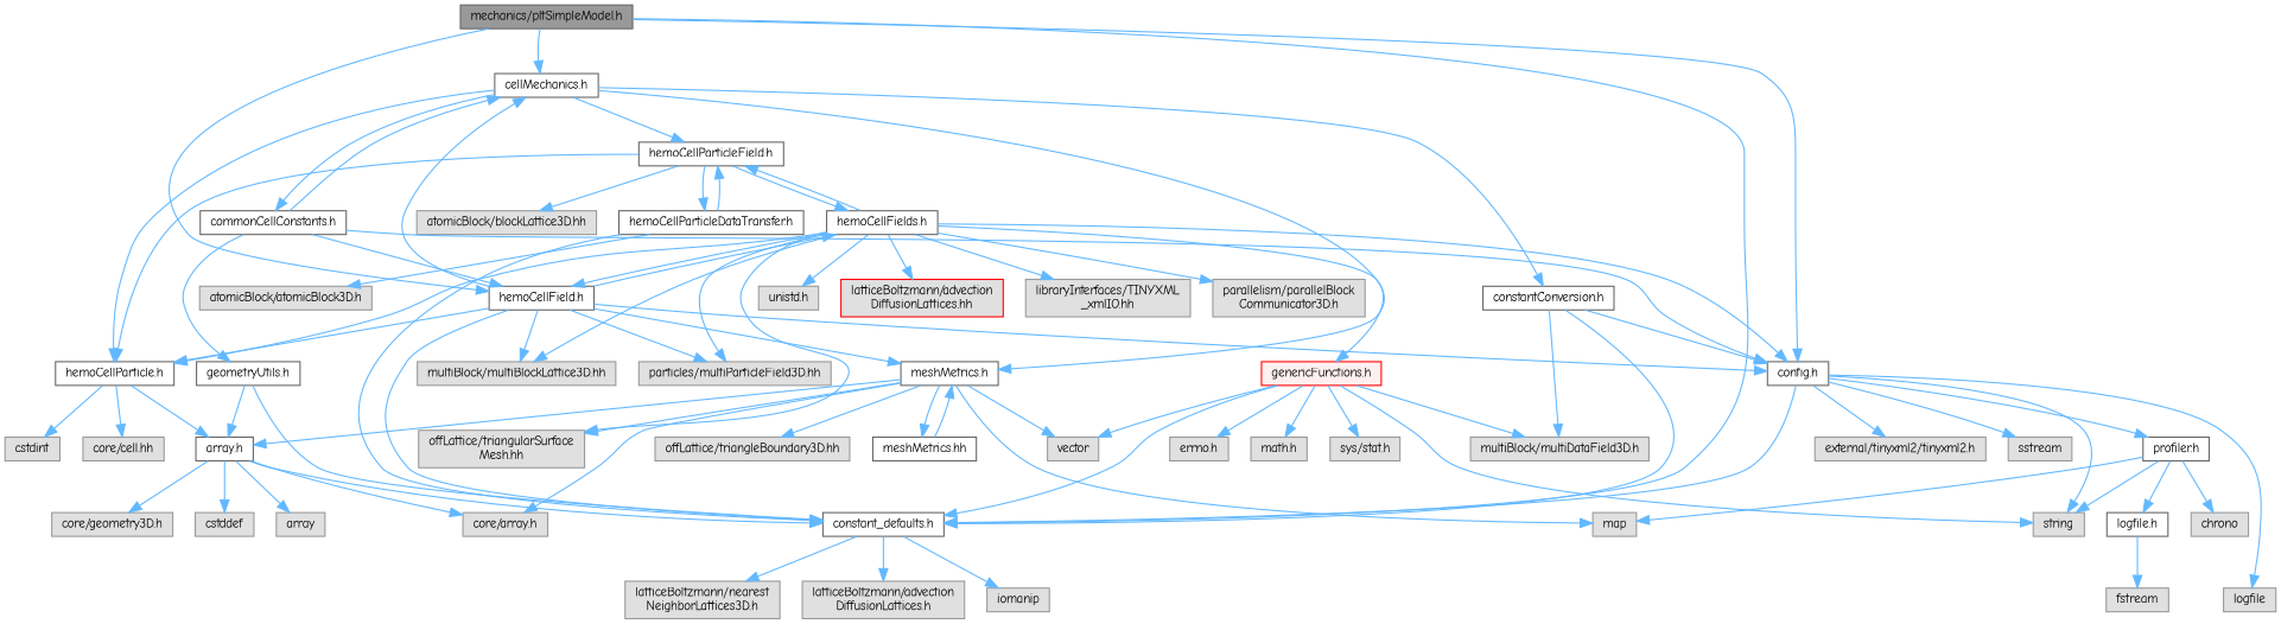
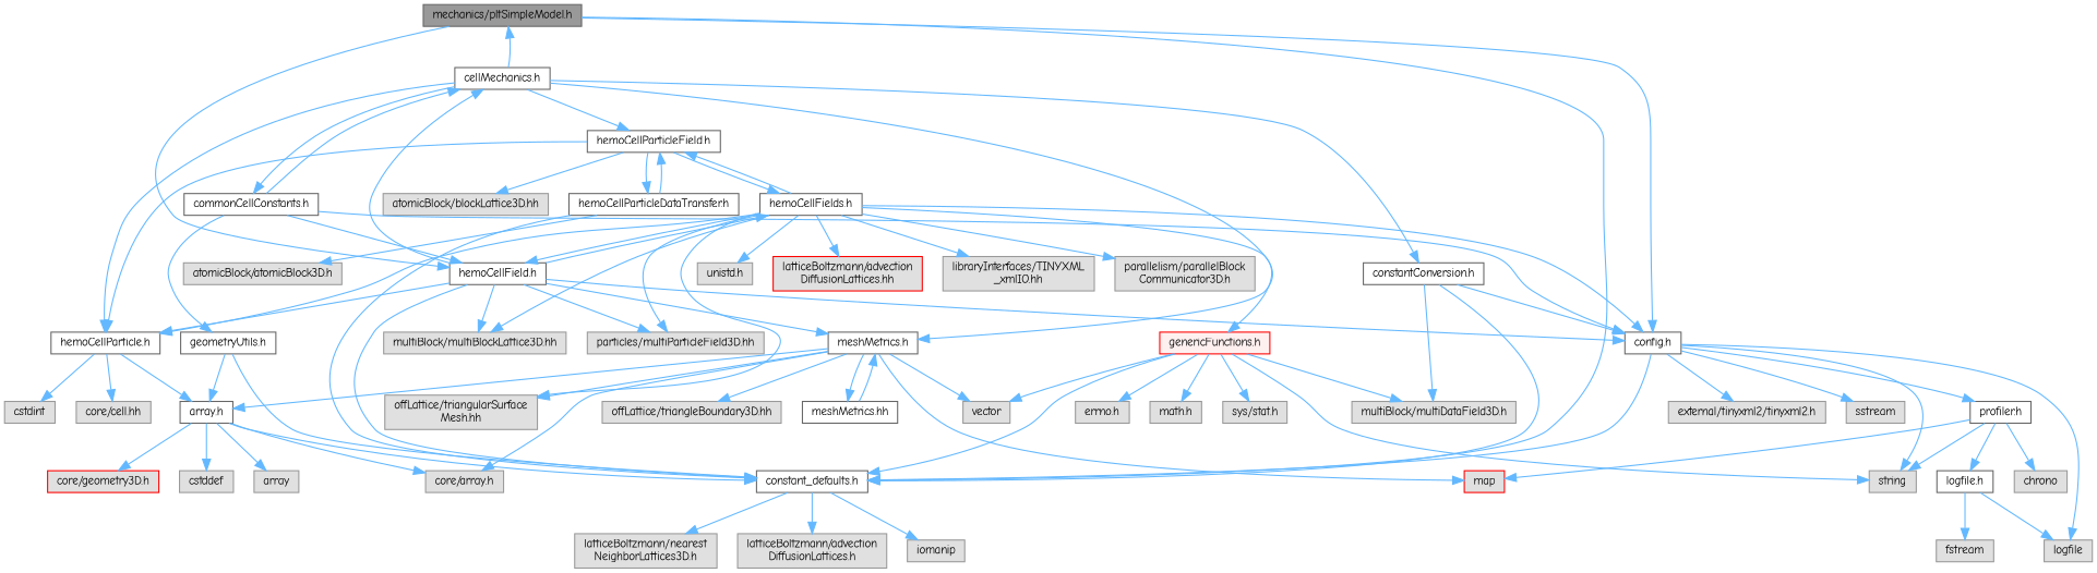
  digraph {
    fontname="Comic Neue"
    node [color=grey60 fillcolor="#E0E0E0" fontname="Comic Neue" fontsize=10 shape=box style=filled]
    edge [color=steelblue1 fontname="Comic Neue" fontsize=10 labelfontname=Helvetica labelfontsize=10 style=solid]
    n1 [color=gray40 fillcolor=grey60 fontcolor=black height=0.2 label="mechanics/pltSimpleModel.h" width=0.4]
    n2 [color=grey40 fillcolor=white height=0.2 label="config.h" width=0.4]
    n3 [color=grey40 fillcolor=white height=0.2 label="constant_defaults.h" width=0.4]
    n4 [color=grey40 fillcolor=white height=0.2 label="cellMechanics.h" width=0.4]
    n5 [color=grey40 fillcolor=white height=0.2 label="hemoCellField.h" width=0.4]
    n6 [color=grey40 fillcolor=white height=0.2 label="profiler.h" width=0.4]
    n7 [height=0.2 label=string width=0.4]
    n8 [height=0.2 label=logfile width=0.4]
    n9 [height=0.2 label="external/tinyxml2/tinyxml2.h" width=0.4]
    n10 [height=0.2 label=sstream width=0.4]
    n11 [height=0.2 label=iomanip width=0.4]
    n12 [height=0.2 label="latticeBoltzmann/nearest\lNeighborLattices3D.h" width=0.4]
    n13 [height=0.2 label="latticeBoltzmann/advection\lDiffusionLattices.h" width=0.4]
    n14 [color=grey40 fillcolor=white height=0.2 label="hemoCellParticleField.h" width=0.4]
    n15 [color=grey40 fillcolor=white height=0.2 label="meshMetrics.h" width=0.4]
    n16 [color=grey40 fillcolor=white height=0.2 label="hemoCellParticle.h" width=0.4]
    n17 [color=grey40 fillcolor=white height=0.2 label="commonCellConstants.h" width=0.4]
    n18 [color=grey40 fillcolor=white height=0.2 label="constantConversion.h" width=0.4]
    n19 [color=grey40 fillcolor=white height=0.2 label="hemoCellFields.h" width=0.4]
    n20 [height=0.2 label="multiBlock/multiBlockLattice3D.hh" width=0.4]
    n21 [height=0.2 label="particles/multiParticleField3D.hh" width=0.4]
    n22 [height=0.2 label=chrono width=0.4]
-   n23 [height=0.2 label=map width=0.4]
+   n23 [color=red height=0.2 label=map width=0.4]
    n24 [color=grey40 fillcolor=white height=0.2 label="logfile.h" width=0.4]
    n25 [height=0.2 label=fstream width=0.4]
    n26 [color=grey40 fillcolor=white height=0.2 label="hemoCellParticleDataTransfer.h" width=0.4]
    n27 [height=0.2 label="atomicBlock/blockLattice3D.hh" width=0.4]
    n28 [height=0.2 label="offLattice/triangularSurface\lMesh.hh" width=0.4]
    n29 [height=0.2 label=vector width=0.4]
    n30 [height=0.2 label="core/array.h" width=0.4]
    n31 [height=0.2 label="offLattice/triangleBoundary3D.hh" width=0.4]
    n32 [color=grey40 fillcolor=white height=0.2 label="array.h" width=0.4]
    n33 [color=grey40 fillcolor=white height=0.2 label="meshMetrics.hh" width=0.4]
    n34 [height=0.2 label="core/cell.hh" width=0.4]
    n35 [height=0.2 label=cstdint width=0.4]
    n36 [color=grey40 fillcolor=white height=0.2 label="geometryUtils.h" width=0.4]
    n37 [height=0.2 label="multiBlock/multiDataField3D.h" width=0.4]
    n38 [color=red fillcolor="#FFF0F0" height=0.2 label="genericFunctions.h" width=0.4]
    n39 [height=0.2 label="unistd.h" width=0.4]
    n40 [color=red height=0.2 label="latticeBoltzmann/advection\lDiffusionLattices.hh" width=0.4]
    n41 [height=0.2 label="libraryInterfaces/TINYXML\l_xmlIO.hh" width=0.4]
    n42 [height=0.2 label="parallelism/parallelBlock\lCommunicator3D.h" width=0.4]
    n43 [height=0.2 label="atomicBlock/atomicBlock3D.h" width=0.4]
    n44 [height=0.2 label="sys/stat.h" width=0.4]
    n45 [height=0.2 label="errno.h" width=0.4]
    n46 [height=0.2 label="math.h" width=0.4]
    n47 [height=0.2 label=cstddef width=0.4]
    n48 [height=0.2 label=array width=0.4]
-   n49 [height=0.2 label="core/geometry3D.h" width=0.4]
+   n49 [color=red height=0.2 label="core/geometry3D.h" width=0.4]
    n1 -> n2
    n1 -> n3
-   n1 -> n4
+   n4 -> n1
    n1 -> n5
    n2 -> n3
    n2 -> n6
    n2 -> n7
    n2 -> n8
    n2 -> n9
    n2 -> n10
    n3 -> n11
    n3 -> n12
    n3 -> n13
    n4 -> n14
    n4 -> n15
    n4 -> n16
    n4 -> n17
    n4 -> n18
    n5 -> n2
    n5 -> n3
    n5 -> n4
    n5 -> n15
    n5 -> n16
    n5 -> n19
    n5 -> n20
    n5 -> n21
    n6 -> n7
    n6 -> n22
    n6 -> n23
    n6 -> n24
    n14 -> n16
    n14 -> n19
    n14 -> n26
    n14 -> n27
    n15 -> n23
    n15 -> n28
    n15 -> n29
    n15 -> n30
    n15 -> n31
    n15 -> n32
    n15 -> n33
    n16 -> n32
    n16 -> n34
    n16 -> n35
    n17 -> n2
    n17 -> n4
    n17 -> n5
    n17 -> n36
    n18 -> n2
    n18 -> n3
    n18 -> n37
    n19 -> n2
    n19 -> n5
    n19 -> n14
    n19 -> n16
    n19 -> n20
    n19 -> n21
    n19 -> n28
    n19 -> n38
    n19 -> n39
    n19 -> n40
    n19 -> n41
    n19 -> n42
+   n24 -> n8
    n24 -> n25
    n26 -> n3
    n26 -> n14
    n26 -> n43
    n32 -> n3
    n32 -> n30
    n32 -> n47
    n32 -> n48
    n32 -> n49
    n33 -> n15
    n36 -> n3
    n36 -> n32
    n38 -> n3
    n38 -> n7
    n38 -> n29
    n38 -> n37
    n38 -> n44
    n38 -> n45
    n38 -> n46
  }
